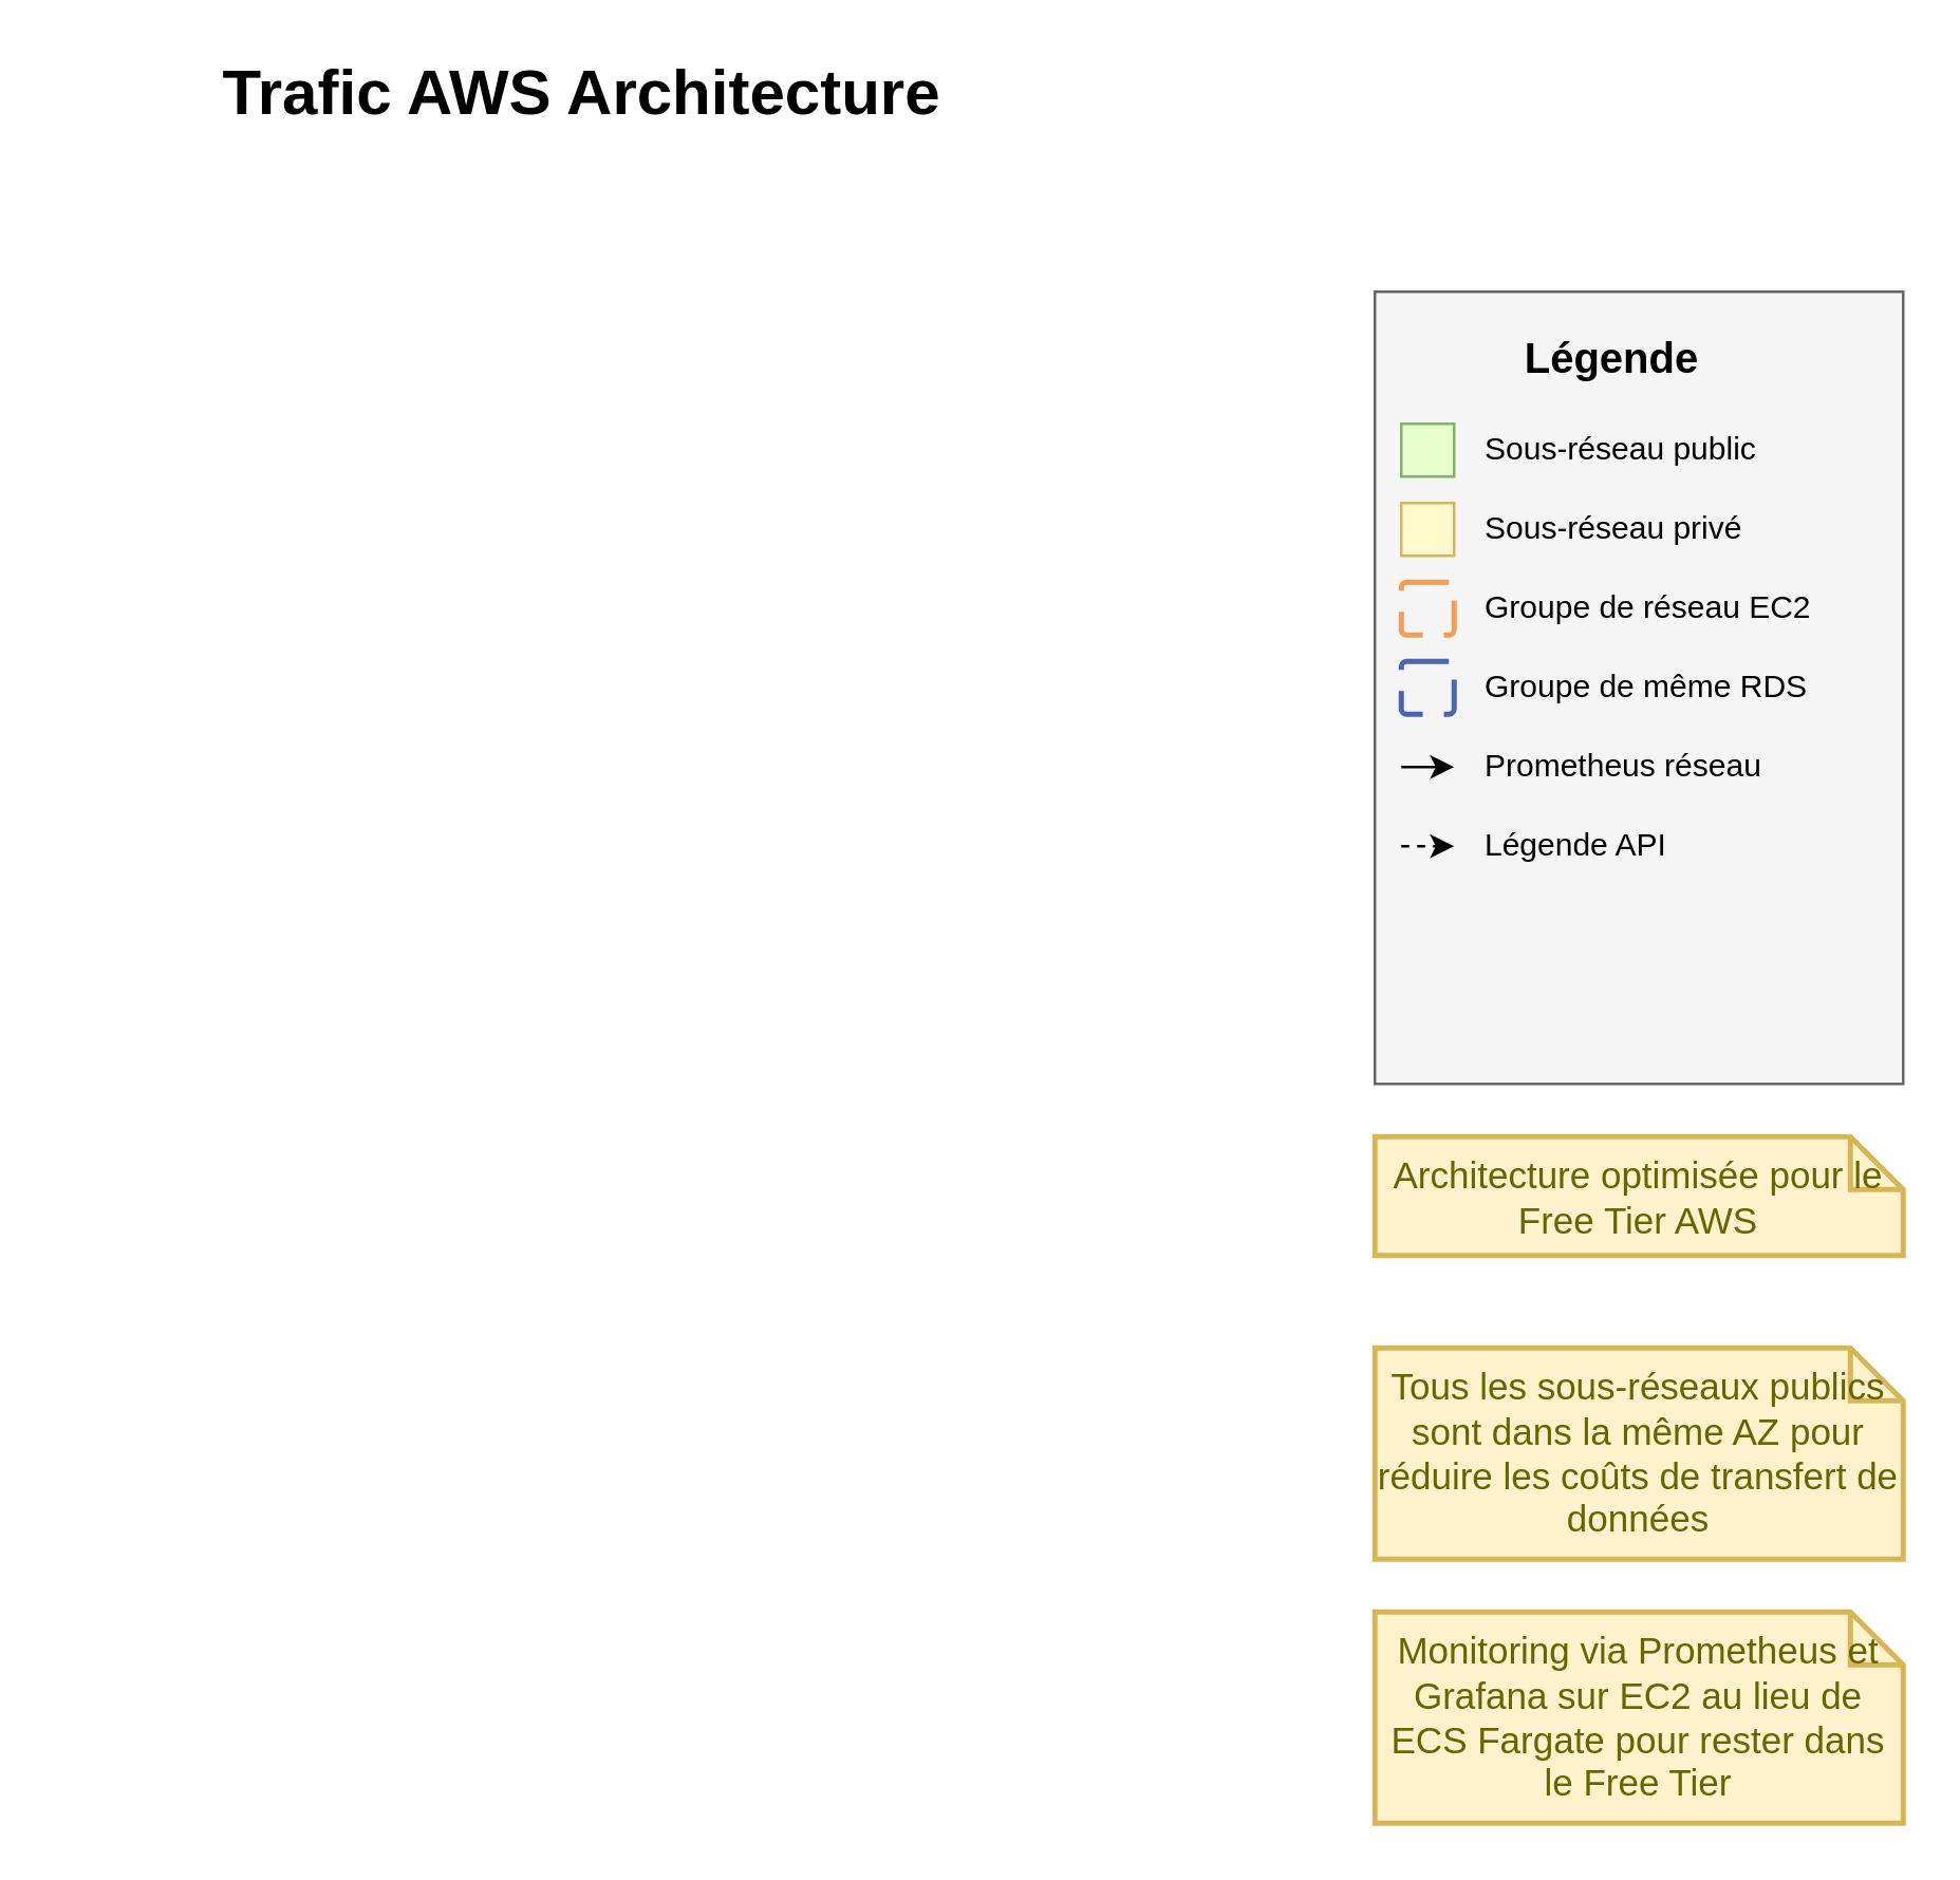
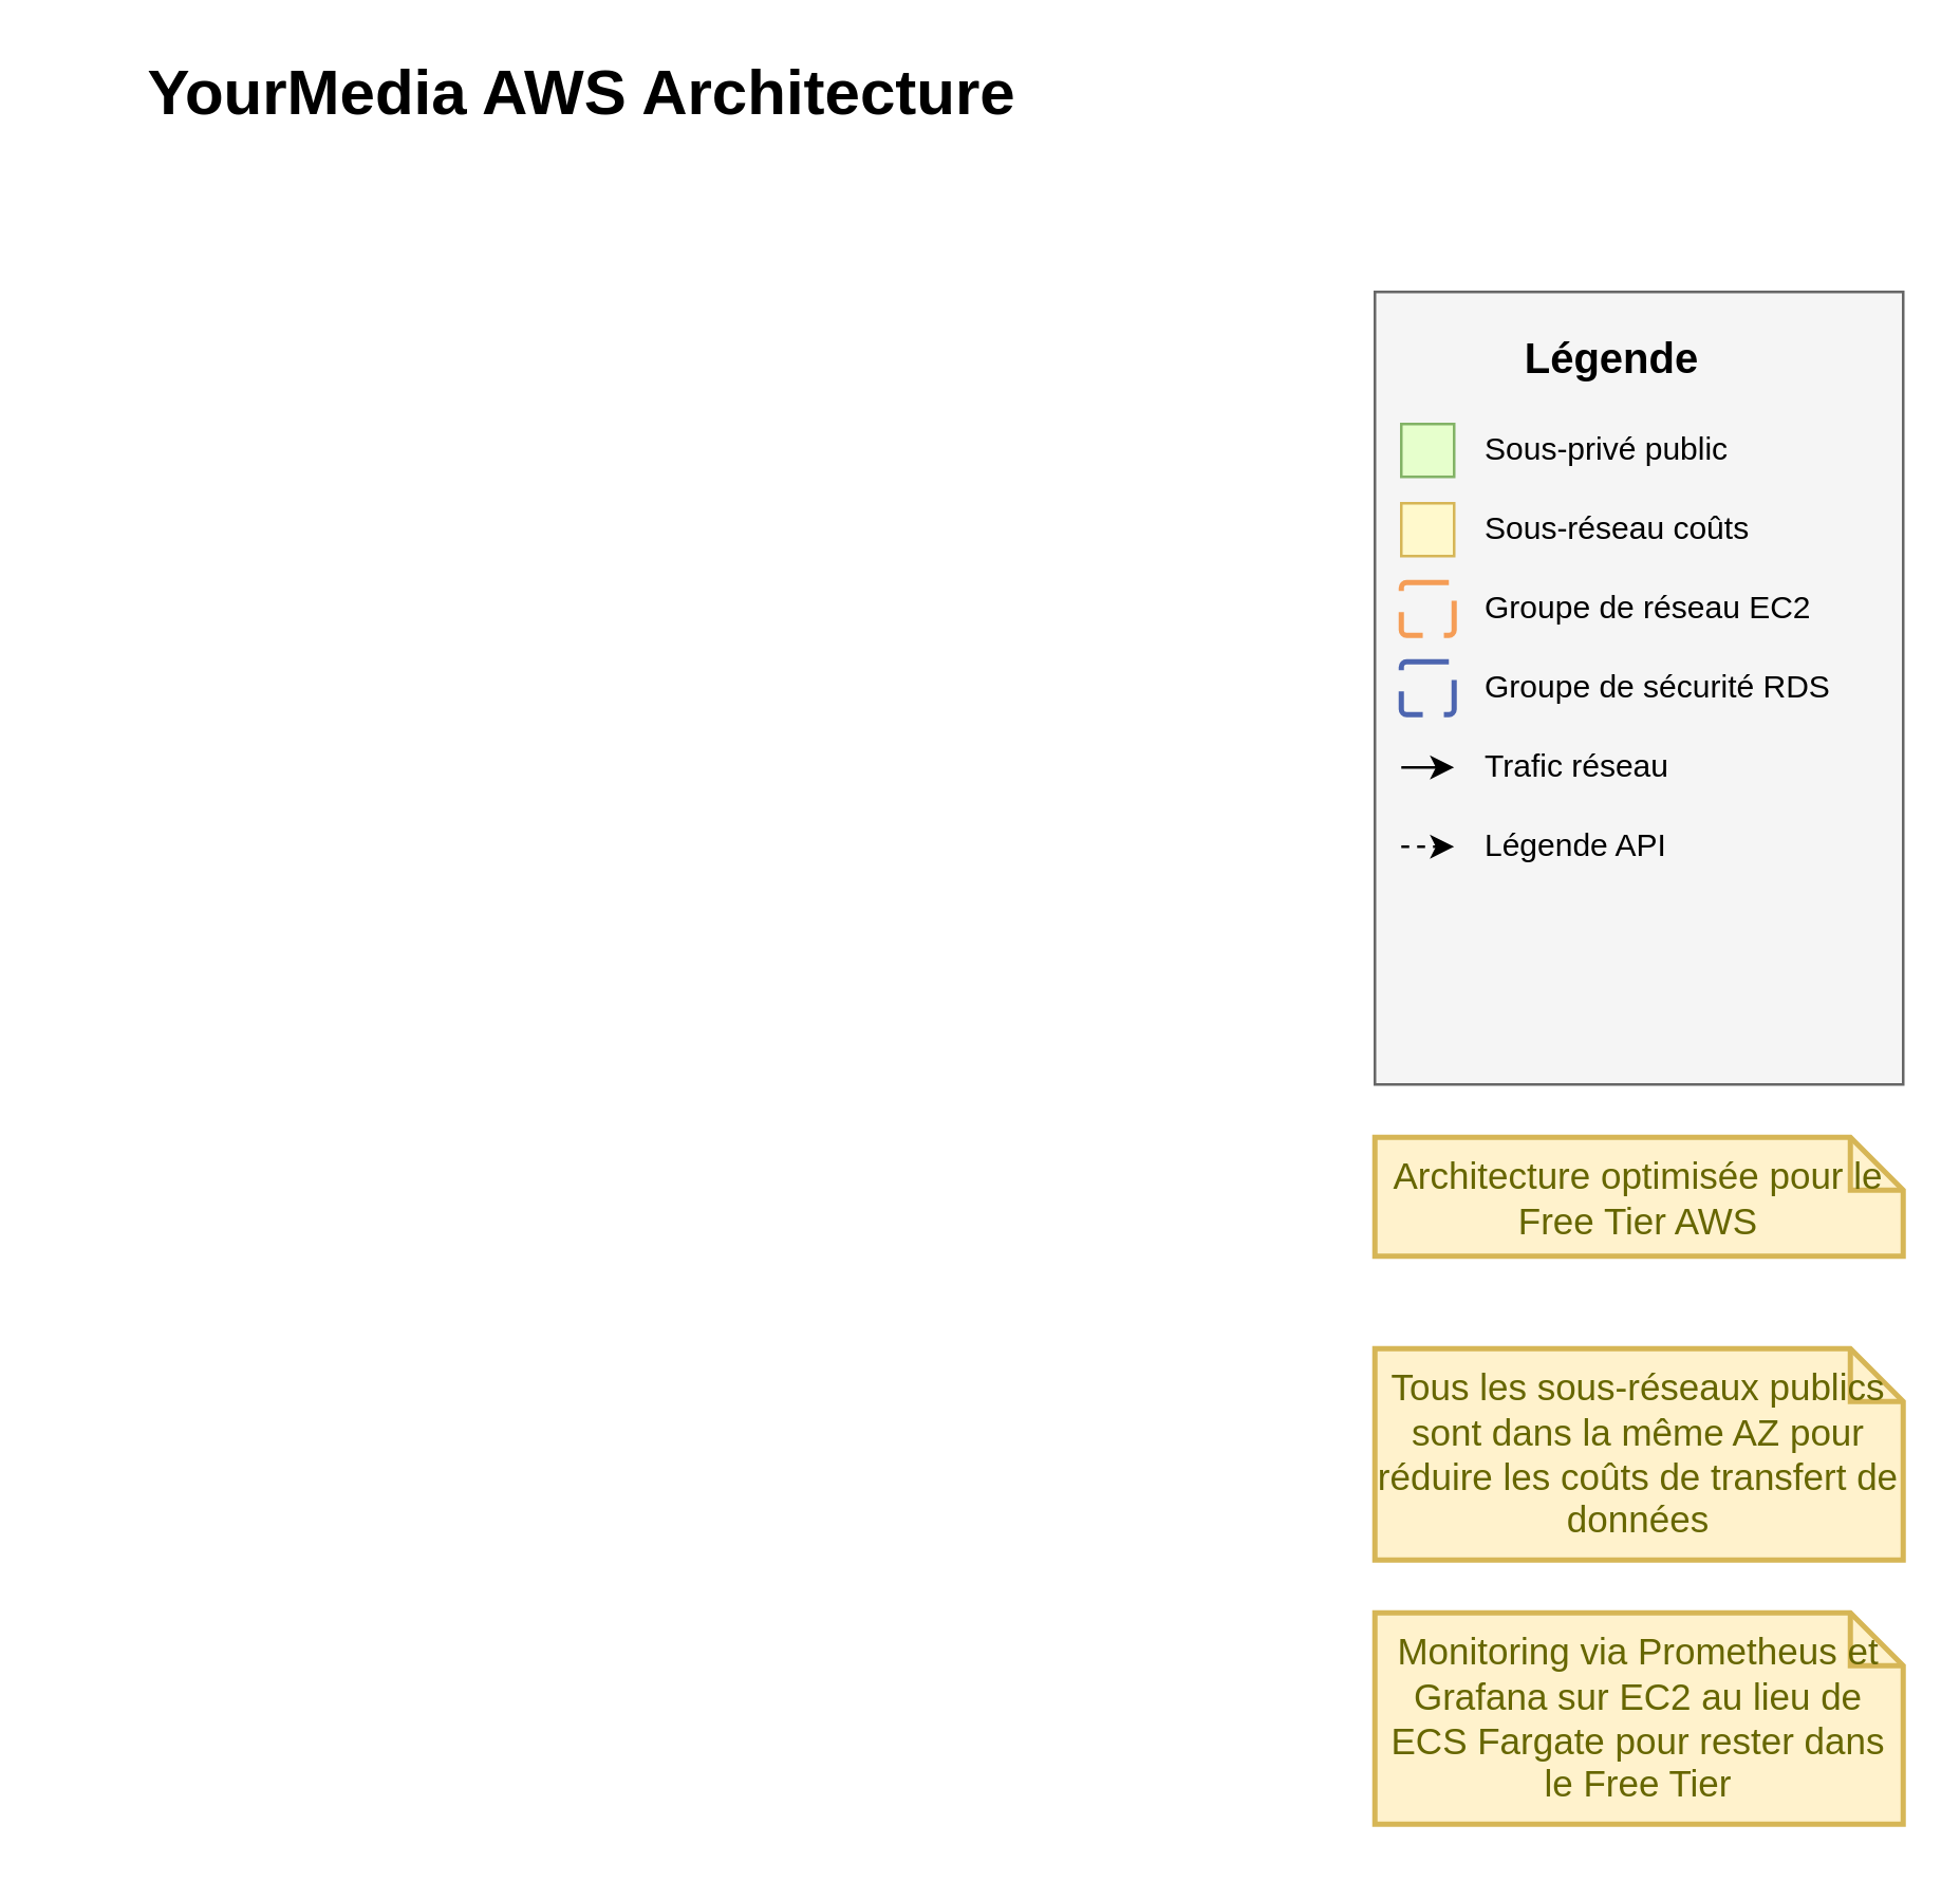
  <mxCell id="0" />
  <mxCell id="1" parent="0" />
- <mxCell id="2" value="Trafic AWS Architecture" style="text;html=1;strokeColor=none;fillColor=none;align=center;verticalAlign=middle;whiteSpace=wrap;rounded=0;fontSize=24;fontStyle=1" vertex="1" parent="1"><mxGeometry x="20" y="20" width="400" height="30" as="geometry" /></mxCell>
+ <mxCell id="2" value="YourMedia AWS Architecture" style="text;html=1;strokeColor=none;fillColor=none;align=center;verticalAlign=middle;whiteSpace=wrap;rounded=0;fontSize=24;fontStyle=1" vertex="1" parent="1"><mxGeometry x="20" y="20" width="400" height="30" as="geometry" /></mxCell>
  <mxCell id="3" value="" style="rounded=0;whiteSpace=wrap;html=1;fillColor=#f5f5f5;strokeColor=#666666;fontColor=#333333;" vertex="1" parent="1"><mxGeometry x="520" y="110" width="200" height="300" as="geometry" /></mxCell>
  <mxCell id="4" value="Légende" style="text;html=1;strokeColor=none;fillColor=none;align=center;verticalAlign=middle;whiteSpace=wrap;rounded=0;fontSize=16;fontStyle=1" vertex="1" parent="1"><mxGeometry x="560" y="120" width="100" height="30" as="geometry" /></mxCell>
  <mxCell id="5" value="" style="rounded=0;whiteSpace=wrap;html=1;fillColor=#E6FFCC;strokeColor=#82b366;" vertex="1" parent="1"><mxGeometry x="530" y="160" width="20" height="20" as="geometry" /></mxCell>
- <mxCell id="6" value="Sous-réseau public" style="text;html=1;strokeColor=none;fillColor=none;align=left;verticalAlign=middle;whiteSpace=wrap;rounded=0;" vertex="1" parent="1"><mxGeometry x="560" y="160" width="150" height="20" as="geometry" /></mxCell>
+ <mxCell id="6" value="Sous-privé public" style="text;html=1;strokeColor=none;fillColor=none;align=left;verticalAlign=middle;whiteSpace=wrap;rounded=0;" vertex="1" parent="1"><mxGeometry x="560" y="160" width="150" height="20" as="geometry" /></mxCell>
  <mxCell id="7" value="" style="rounded=0;whiteSpace=wrap;html=1;fillColor=#FFF9CC;strokeColor=#d6b656;" vertex="1" parent="1"><mxGeometry x="530" y="190" width="20" height="20" as="geometry" /></mxCell>
- <mxCell id="8" value="Sous-réseau privé" style="text;html=1;strokeColor=none;fillColor=none;align=left;verticalAlign=middle;whiteSpace=wrap;rounded=0;" vertex="1" parent="1"><mxGeometry x="560" y="190" width="150" height="20" as="geometry" /></mxCell>
+ <mxCell id="8" value="Sous-réseau coûts" style="text;html=1;strokeColor=none;fillColor=none;align=left;verticalAlign=middle;whiteSpace=wrap;rounded=0;" vertex="1" parent="1"><mxGeometry x="560" y="190" width="150" height="20" as="geometry" /></mxCell>
  <mxCell id="9" value="" style="rounded=1;arcSize=10;dashed=1;strokeColor=#F59D56;fillColor=none;gradientColor=none;dashPattern=8 4;strokeWidth=2;" vertex="1" parent="1"><mxGeometry x="530" y="220" width="20" height="20" as="geometry" /></mxCell>
  <mxCell id="10" value="Groupe de réseau EC2" style="text;html=1;strokeColor=none;fillColor=none;align=left;verticalAlign=middle;whiteSpace=wrap;rounded=0;" vertex="1" parent="1"><mxGeometry x="560" y="220" width="150" height="20" as="geometry" /></mxCell>
  <mxCell id="11" value="" style="rounded=1;arcSize=10;dashed=1;strokeColor=#4C65B0;fillColor=none;gradientColor=none;dashPattern=8 4;strokeWidth=2;" vertex="1" parent="1"><mxGeometry x="530" y="250" width="20" height="20" as="geometry" /></mxCell>
- <mxCell id="12" value="Groupe de même RDS" style="text;html=1;strokeColor=none;fillColor=none;align=left;verticalAlign=middle;whiteSpace=wrap;rounded=0;" vertex="1" parent="1"><mxGeometry x="560" y="250" width="150" height="20" as="geometry" /></mxCell>
+ <mxCell id="12" value="Groupe de sécurité RDS" style="text;html=1;strokeColor=none;fillColor=none;align=left;verticalAlign=middle;whiteSpace=wrap;rounded=0;" vertex="1" parent="1"><mxGeometry x="560" y="250" width="150" height="20" as="geometry" /></mxCell>
  <mxCell id="13" value="" style="endArrow=classic;html=1;rounded=0;" edge="1" parent="1"><mxGeometry width="50" height="50" relative="1" as="geometry"><mxPoint x="530" y="290" as="sourcePoint" /><mxPoint x="550" y="290" as="targetPoint" /></mxGeometry></mxCell>
- <mxCell id="14" value="Prometheus réseau" style="text;html=1;strokeColor=none;fillColor=none;align=left;verticalAlign=middle;whiteSpace=wrap;rounded=0;" vertex="1" parent="1"><mxGeometry x="560" y="280" width="150" height="20" as="geometry" /></mxCell>
+ <mxCell id="14" value="Trafic réseau" style="text;html=1;strokeColor=none;fillColor=none;align=left;verticalAlign=middle;whiteSpace=wrap;rounded=0;" vertex="1" parent="1"><mxGeometry x="560" y="280" width="150" height="20" as="geometry" /></mxCell>
  <mxCell id="15" value="" style="endArrow=classic;html=1;rounded=0;dashed=1;" edge="1" parent="1"><mxGeometry width="50" height="50" relative="1" as="geometry"><mxPoint x="530" y="320" as="sourcePoint" /><mxPoint x="550" y="320" as="targetPoint" /></mxGeometry></mxCell>
  <mxCell id="16" value="Légende API" style="text;html=1;strokeColor=none;fillColor=none;align=left;verticalAlign=middle;whiteSpace=wrap;rounded=0;" vertex="1" parent="1"><mxGeometry x="560" y="310" width="150" height="20" as="geometry" /></mxCell>
  <mxCell id="17" value="Architecture optimisée pour le Free Tier AWS" style="shape=note;strokeWidth=2;fontSize=14;size=20;whiteSpace=wrap;html=1;fillColor=#fff2cc;strokeColor=#d6b656;fontColor=#666600;" vertex="1" parent="1"><mxGeometry x="520" y="430" width="200" height="45" as="geometry" /></mxCell>
  <mxCell id="18" value="Tous les sous-réseaux publics sont dans la même AZ pour réduire les coûts de transfert de données" style="shape=note;strokeWidth=2;fontSize=14;size=20;whiteSpace=wrap;html=1;fillColor=#fff2cc;strokeColor=#d6b656;fontColor=#666600;" vertex="1" parent="1"><mxGeometry x="520" y="510" width="200" height="80" as="geometry" /></mxCell>
  <mxCell id="19" value="Monitoring via Prometheus et Grafana sur EC2 au lieu de ECS Fargate pour rester dans le Free Tier" style="shape=note;strokeWidth=2;fontSize=14;size=20;whiteSpace=wrap;html=1;fillColor=#fff2cc;strokeColor=#d6b656;fontColor=#666600;" vertex="1" parent="1"><mxGeometry x="520" y="610" width="200" height="80" as="geometry" /></mxCell>
